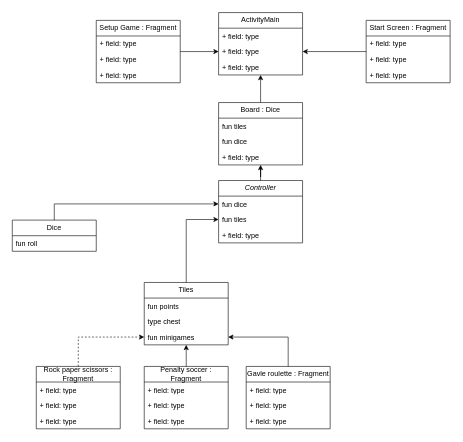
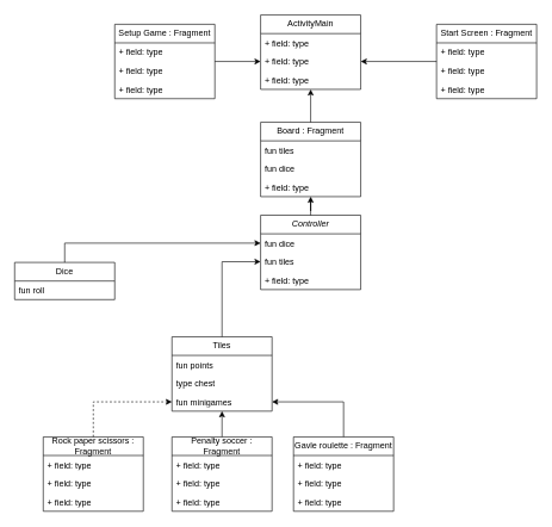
  <mxCell id="0" />
  <mxCell id="1" parent="0" />
  <mxCell id="2" style="edgeStyle=orthogonalEdgeStyle;rounded=0;orthogonalLoop=1;jettySize=auto;html=1;exitX=0.5;exitY=0;exitDx=0;exitDy=0;" edge="1" parent="1" source="3" target="35"><mxGeometry relative="1" as="geometry" /></mxCell>
- <mxCell id="3" value="Board : Dice" style="swimlane;fontStyle=0;childLayout=stackLayout;horizontal=1;startSize=26;fillColor=none;horizontalStack=0;resizeParent=1;resizeParentMax=0;resizeLast=0;collapsible=1;marginBottom=0;whiteSpace=wrap;html=1;" vertex="1" parent="1"><mxGeometry x="364" y="170" width="140" height="104" as="geometry" /></mxCell>
+ <mxCell id="3" value="Board : Fragment" style="swimlane;fontStyle=0;childLayout=stackLayout;horizontal=1;startSize=26;fillColor=none;horizontalStack=0;resizeParent=1;resizeParentMax=0;resizeLast=0;collapsible=1;marginBottom=0;whiteSpace=wrap;html=1;" vertex="1" parent="1"><mxGeometry x="364" y="170" width="140" height="104" as="geometry" /></mxCell>
  <mxCell id="4" value="fun tiles" style="text;strokeColor=none;fillColor=none;align=left;verticalAlign=top;spacingLeft=4;spacingRight=4;overflow=hidden;rotatable=0;points=[[0,0.5],[1,0.5]];portConstraint=eastwest;whiteSpace=wrap;html=1;" vertex="1" parent="3"><mxGeometry y="26" width="140" height="26" as="geometry" /></mxCell>
  <mxCell id="5" value="fun dice" style="text;strokeColor=none;fillColor=none;align=left;verticalAlign=top;spacingLeft=4;spacingRight=4;overflow=hidden;rotatable=0;points=[[0,0.5],[1,0.5]];portConstraint=eastwest;whiteSpace=wrap;html=1;" vertex="1" parent="3"><mxGeometry y="52" width="140" height="26" as="geometry" /></mxCell>
  <mxCell id="6" value="+ field: type" style="text;strokeColor=none;fillColor=none;align=left;verticalAlign=top;spacingLeft=4;spacingRight=4;overflow=hidden;rotatable=0;points=[[0,0.5],[1,0.5]];portConstraint=eastwest;whiteSpace=wrap;html=1;" vertex="1" parent="3"><mxGeometry y="78" width="140" height="26" as="geometry" /></mxCell>
  <mxCell id="7" style="edgeStyle=orthogonalEdgeStyle;rounded=0;orthogonalLoop=1;jettySize=auto;html=1;exitX=0.5;exitY=0;exitDx=0;exitDy=0;" edge="1" parent="1" source="8" target="3"><mxGeometry relative="1" as="geometry" /></mxCell>
  <mxCell id="8" value="&lt;i&gt;Controller&lt;/i&gt;" style="swimlane;fontStyle=0;childLayout=stackLayout;horizontal=1;startSize=26;fillColor=none;horizontalStack=0;resizeParent=1;resizeParentMax=0;resizeLast=0;collapsible=1;marginBottom=0;whiteSpace=wrap;html=1;" vertex="1" parent="1"><mxGeometry x="364" y="300" width="140" height="104" as="geometry" /></mxCell>
  <mxCell id="9" value="fun dice" style="text;strokeColor=none;fillColor=none;align=left;verticalAlign=top;spacingLeft=4;spacingRight=4;overflow=hidden;rotatable=0;points=[[0,0.5],[1,0.5]];portConstraint=eastwest;whiteSpace=wrap;html=1;" vertex="1" parent="8"><mxGeometry y="26" width="140" height="26" as="geometry" /></mxCell>
  <mxCell id="10" value="&lt;div&gt;fun tiles&lt;/div&gt;" style="text;strokeColor=none;fillColor=none;align=left;verticalAlign=top;spacingLeft=4;spacingRight=4;overflow=hidden;rotatable=0;points=[[0,0.5],[1,0.5]];portConstraint=eastwest;whiteSpace=wrap;html=1;" vertex="1" parent="8"><mxGeometry y="52" width="140" height="26" as="geometry" /></mxCell>
  <mxCell id="11" value="+ field: type" style="text;strokeColor=none;fillColor=none;align=left;verticalAlign=top;spacingLeft=4;spacingRight=4;overflow=hidden;rotatable=0;points=[[0,0.5],[1,0.5]];portConstraint=eastwest;whiteSpace=wrap;html=1;" vertex="1" parent="8"><mxGeometry y="78" width="140" height="26" as="geometry" /></mxCell>
  <mxCell id="12" style="edgeStyle=orthogonalEdgeStyle;rounded=0;orthogonalLoop=1;jettySize=auto;html=1;exitX=0.5;exitY=0;exitDx=0;exitDy=0;entryX=0;entryY=0.5;entryDx=0;entryDy=0;" edge="1" parent="1" source="13" target="9"><mxGeometry relative="1" as="geometry" /></mxCell>
  <mxCell id="13" value="Dice" style="swimlane;fontStyle=0;childLayout=stackLayout;horizontal=1;startSize=26;fillColor=none;horizontalStack=0;resizeParent=1;resizeParentMax=0;resizeLast=0;collapsible=1;marginBottom=0;whiteSpace=wrap;html=1;" vertex="1" parent="1"><mxGeometry y="366" width="140" height="52" as="geometry" x="20" /></mxCell>
  <mxCell id="14" value="fun roll" style="text;strokeColor=none;fillColor=none;align=left;verticalAlign=top;spacingLeft=4;spacingRight=4;overflow=hidden;rotatable=0;points=[[0,0.5],[1,0.5]];portConstraint=eastwest;whiteSpace=wrap;html=1;" vertex="1" parent="13"><mxGeometry y="26" width="140" height="26" as="geometry" /></mxCell>
  <mxCell id="15" style="edgeStyle=orthogonalEdgeStyle;rounded=0;orthogonalLoop=1;jettySize=auto;html=1;exitX=0.5;exitY=0;exitDx=0;exitDy=0;entryX=0;entryY=0.5;entryDx=0;entryDy=0;" edge="1" parent="1" source="16" target="10"><mxGeometry relative="1" as="geometry" /></mxCell>
  <mxCell id="16" value="Tiles" style="swimlane;fontStyle=0;childLayout=stackLayout;horizontal=1;startSize=26;fillColor=none;horizontalStack=0;resizeParent=1;resizeParentMax=0;resizeLast=0;collapsible=1;marginBottom=0;whiteSpace=wrap;html=1;" vertex="1" parent="1"><mxGeometry x="240" y="470" width="140" height="104" as="geometry" /></mxCell>
  <mxCell id="17" value="fun points" style="text;strokeColor=none;fillColor=none;align=left;verticalAlign=top;spacingLeft=4;spacingRight=4;overflow=hidden;rotatable=0;points=[[0,0.5],[1,0.5]];portConstraint=eastwest;whiteSpace=wrap;html=1;" vertex="1" parent="16"><mxGeometry y="26" width="140" height="26" as="geometry" /></mxCell>
  <mxCell id="18" value="type chest" style="text;strokeColor=none;fillColor=none;align=left;verticalAlign=top;spacingLeft=4;spacingRight=4;overflow=hidden;rotatable=0;points=[[0,0.5],[1,0.5]];portConstraint=eastwest;whiteSpace=wrap;html=1;" vertex="1" parent="16"><mxGeometry y="52" width="140" height="26" as="geometry" /></mxCell>
  <mxCell id="19" value="fun minigames" style="text;strokeColor=none;fillColor=none;align=left;verticalAlign=top;spacingLeft=4;spacingRight=4;overflow=hidden;rotatable=0;points=[[0,0.5],[1,0.5]];portConstraint=eastwest;whiteSpace=wrap;html=1;" vertex="1" parent="16"><mxGeometry y="78" width="140" height="26" as="geometry" /></mxCell>
  <mxCell id="20" style="edgeStyle=orthogonalEdgeStyle;rounded=0;orthogonalLoop=1;jettySize=auto;html=1;exitX=0.5;exitY=0;exitDx=0;exitDy=0;entryX=0;entryY=0.5;entryDx=0;entryDy=0;dashed=1;" edge="1" parent="1" source="21" target="19"><mxGeometry relative="1" as="geometry" /></mxCell>
  <mxCell id="21" value="Rock paper scissors : Fragment" style="swimlane;fontStyle=0;childLayout=stackLayout;horizontal=1;startSize=26;fillColor=none;horizontalStack=0;resizeParent=1;resizeParentMax=0;resizeLast=0;collapsible=1;marginBottom=0;whiteSpace=wrap;html=1;" vertex="1" parent="1"><mxGeometry x="60" y="610" width="140" height="104" as="geometry" /></mxCell>
  <mxCell id="22" value="+ field: type" style="text;strokeColor=none;fillColor=none;align=left;verticalAlign=top;spacingLeft=4;spacingRight=4;overflow=hidden;rotatable=0;points=[[0,0.5],[1,0.5]];portConstraint=eastwest;whiteSpace=wrap;html=1;" vertex="1" parent="21"><mxGeometry y="26" width="140" height="26" as="geometry" /></mxCell>
  <mxCell id="23" value="+ field: type" style="text;strokeColor=none;fillColor=none;align=left;verticalAlign=top;spacingLeft=4;spacingRight=4;overflow=hidden;rotatable=0;points=[[0,0.5],[1,0.5]];portConstraint=eastwest;whiteSpace=wrap;html=1;" vertex="1" parent="21"><mxGeometry y="52" width="140" height="26" as="geometry" /></mxCell>
  <mxCell id="24" value="+ field: type" style="text;strokeColor=none;fillColor=none;align=left;verticalAlign=top;spacingLeft=4;spacingRight=4;overflow=hidden;rotatable=0;points=[[0,0.5],[1,0.5]];portConstraint=eastwest;whiteSpace=wrap;html=1;" vertex="1" parent="21"><mxGeometry y="78" width="140" height="26" as="geometry" /></mxCell>
  <mxCell id="25" style="edgeStyle=orthogonalEdgeStyle;rounded=0;orthogonalLoop=1;jettySize=auto;html=1;exitX=0.5;exitY=0;exitDx=0;exitDy=0;entryX=0.5;entryY=1;entryDx=0;entryDy=0;" edge="1" parent="1" source="26" target="16"><mxGeometry relative="1" as="geometry" /></mxCell>
  <mxCell id="26" value="Penalty soccer : Fragment" style="swimlane;fontStyle=0;childLayout=stackLayout;horizontal=1;startSize=26;fillColor=none;horizontalStack=0;resizeParent=1;resizeParentMax=0;resizeLast=0;collapsible=1;marginBottom=0;whiteSpace=wrap;html=1;" vertex="1" parent="1"><mxGeometry x="240" y="610" width="140" height="104" as="geometry" /></mxCell>
  <mxCell id="27" value="+ field: type" style="text;strokeColor=none;fillColor=none;align=left;verticalAlign=top;spacingLeft=4;spacingRight=4;overflow=hidden;rotatable=0;points=[[0,0.5],[1,0.5]];portConstraint=eastwest;whiteSpace=wrap;html=1;" vertex="1" parent="26"><mxGeometry y="26" width="140" height="26" as="geometry" /></mxCell>
  <mxCell id="28" value="+ field: type" style="text;strokeColor=none;fillColor=none;align=left;verticalAlign=top;spacingLeft=4;spacingRight=4;overflow=hidden;rotatable=0;points=[[0,0.5],[1,0.5]];portConstraint=eastwest;whiteSpace=wrap;html=1;" vertex="1" parent="26"><mxGeometry y="52" width="140" height="26" as="geometry" /></mxCell>
  <mxCell id="29" value="+ field: type" style="text;strokeColor=none;fillColor=none;align=left;verticalAlign=top;spacingLeft=4;spacingRight=4;overflow=hidden;rotatable=0;points=[[0,0.5],[1,0.5]];portConstraint=eastwest;whiteSpace=wrap;html=1;" vertex="1" parent="26"><mxGeometry y="78" width="140" height="26" as="geometry" /></mxCell>
  <mxCell id="30" style="edgeStyle=orthogonalEdgeStyle;rounded=0;orthogonalLoop=1;jettySize=auto;html=1;exitX=0.5;exitY=0;exitDx=0;exitDy=0;entryX=1;entryY=0.5;entryDx=0;entryDy=0;" edge="1" parent="1" source="31" target="19"><mxGeometry relative="1" as="geometry" /></mxCell>
  <mxCell id="31" value="Gavle roulette : Fragment" style="swimlane;fontStyle=0;childLayout=stackLayout;horizontal=1;startSize=26;fillColor=none;horizontalStack=0;resizeParent=1;resizeParentMax=0;resizeLast=0;collapsible=1;marginBottom=0;whiteSpace=wrap;html=1;" vertex="1" parent="1"><mxGeometry x="410" y="610" width="140" height="104" as="geometry" /></mxCell>
  <mxCell id="32" value="+ field: type" style="text;strokeColor=none;fillColor=none;align=left;verticalAlign=top;spacingLeft=4;spacingRight=4;overflow=hidden;rotatable=0;points=[[0,0.5],[1,0.5]];portConstraint=eastwest;whiteSpace=wrap;html=1;" vertex="1" parent="31"><mxGeometry y="26" width="140" height="26" as="geometry" /></mxCell>
  <mxCell id="33" value="+ field: type" style="text;strokeColor=none;fillColor=none;align=left;verticalAlign=top;spacingLeft=4;spacingRight=4;overflow=hidden;rotatable=0;points=[[0,0.5],[1,0.5]];portConstraint=eastwest;whiteSpace=wrap;html=1;" vertex="1" parent="31"><mxGeometry y="52" width="140" height="26" as="geometry" /></mxCell>
  <mxCell id="34" value="+ field: type" style="text;strokeColor=none;fillColor=none;align=left;verticalAlign=top;spacingLeft=4;spacingRight=4;overflow=hidden;rotatable=0;points=[[0,0.5],[1,0.5]];portConstraint=eastwest;whiteSpace=wrap;html=1;" vertex="1" parent="31"><mxGeometry y="78" width="140" height="26" as="geometry" /></mxCell>
  <mxCell id="35" value="ActivityMain" style="swimlane;fontStyle=0;childLayout=stackLayout;horizontal=1;startSize=26;fillColor=none;horizontalStack=0;resizeParent=1;resizeParentMax=0;resizeLast=0;collapsible=1;marginBottom=0;whiteSpace=wrap;html=1;" vertex="1" parent="1"><mxGeometry x="364" y="20" width="140" height="104" as="geometry" /></mxCell>
  <mxCell id="36" value="+ field: type" style="text;strokeColor=none;fillColor=none;align=left;verticalAlign=top;spacingLeft=4;spacingRight=4;overflow=hidden;rotatable=0;points=[[0,0.5],[1,0.5]];portConstraint=eastwest;whiteSpace=wrap;html=1;" vertex="1" parent="35"><mxGeometry y="26" width="140" height="26" as="geometry" /></mxCell>
  <mxCell id="37" value="+ field: type" style="text;strokeColor=none;fillColor=none;align=left;verticalAlign=top;spacingLeft=4;spacingRight=4;overflow=hidden;rotatable=0;points=[[0,0.5],[1,0.5]];portConstraint=eastwest;whiteSpace=wrap;html=1;" vertex="1" parent="35"><mxGeometry y="52" width="140" height="26" as="geometry" /></mxCell>
  <mxCell id="38" value="+ field: type" style="text;strokeColor=none;fillColor=none;align=left;verticalAlign=top;spacingLeft=4;spacingRight=4;overflow=hidden;rotatable=0;points=[[0,0.5],[1,0.5]];portConstraint=eastwest;whiteSpace=wrap;html=1;" vertex="1" parent="35"><mxGeometry y="78" width="140" height="26" as="geometry" /></mxCell>
  <mxCell id="39" style="edgeStyle=orthogonalEdgeStyle;rounded=0;orthogonalLoop=1;jettySize=auto;html=1;entryX=1;entryY=0.5;entryDx=0;entryDy=0;" edge="1" parent="1" source="40" target="37"><mxGeometry relative="1" as="geometry" /></mxCell>
  <mxCell id="40" value="Start Screen : Fragment" style="swimlane;fontStyle=0;childLayout=stackLayout;horizontal=1;startSize=26;fillColor=none;horizontalStack=0;resizeParent=1;resizeParentMax=0;resizeLast=0;collapsible=1;marginBottom=0;whiteSpace=wrap;html=1;" vertex="1" parent="1"><mxGeometry x="610" y="33" width="140" height="104" as="geometry" /></mxCell>
  <mxCell id="41" value="+ field: type" style="text;strokeColor=none;fillColor=none;align=left;verticalAlign=top;spacingLeft=4;spacingRight=4;overflow=hidden;rotatable=0;points=[[0,0.5],[1,0.5]];portConstraint=eastwest;whiteSpace=wrap;html=1;" vertex="1" parent="40"><mxGeometry y="26" width="140" height="26" as="geometry" /></mxCell>
  <mxCell id="42" value="+ field: type" style="text;strokeColor=none;fillColor=none;align=left;verticalAlign=top;spacingLeft=4;spacingRight=4;overflow=hidden;rotatable=0;points=[[0,0.5],[1,0.5]];portConstraint=eastwest;whiteSpace=wrap;html=1;" vertex="1" parent="40"><mxGeometry y="52" width="140" height="26" as="geometry" /></mxCell>
  <mxCell id="43" value="+ field: type" style="text;strokeColor=none;fillColor=none;align=left;verticalAlign=top;spacingLeft=4;spacingRight=4;overflow=hidden;rotatable=0;points=[[0,0.5],[1,0.5]];portConstraint=eastwest;whiteSpace=wrap;html=1;" vertex="1" parent="40"><mxGeometry y="78" width="140" height="26" as="geometry" /></mxCell>
  <mxCell id="44" style="edgeStyle=orthogonalEdgeStyle;rounded=0;orthogonalLoop=1;jettySize=auto;html=1;entryX=0;entryY=0.5;entryDx=0;entryDy=0;" edge="1" parent="1" source="45" target="37"><mxGeometry relative="1" as="geometry" /></mxCell>
  <mxCell id="45" value="Setup Game : Fragment" style="swimlane;fontStyle=0;childLayout=stackLayout;horizontal=1;startSize=26;fillColor=none;horizontalStack=0;resizeParent=1;resizeParentMax=0;resizeLast=0;collapsible=1;marginBottom=0;whiteSpace=wrap;html=1;" vertex="1" parent="1"><mxGeometry x="160" y="33" width="140" height="104" as="geometry" /></mxCell>
  <mxCell id="46" value="+ field: type" style="text;strokeColor=none;fillColor=none;align=left;verticalAlign=top;spacingLeft=4;spacingRight=4;overflow=hidden;rotatable=0;points=[[0,0.5],[1,0.5]];portConstraint=eastwest;whiteSpace=wrap;html=1;" vertex="1" parent="45"><mxGeometry y="26" width="140" height="26" as="geometry" /></mxCell>
  <mxCell id="47" value="+ field: type" style="text;strokeColor=none;fillColor=none;align=left;verticalAlign=top;spacingLeft=4;spacingRight=4;overflow=hidden;rotatable=0;points=[[0,0.5],[1,0.5]];portConstraint=eastwest;whiteSpace=wrap;html=1;" vertex="1" parent="45"><mxGeometry y="52" width="140" height="26" as="geometry" /></mxCell>
  <mxCell id="48" value="+ field: type" style="text;strokeColor=none;fillColor=none;align=left;verticalAlign=top;spacingLeft=4;spacingRight=4;overflow=hidden;rotatable=0;points=[[0,0.5],[1,0.5]];portConstraint=eastwest;whiteSpace=wrap;html=1;" vertex="1" parent="45"><mxGeometry y="78" width="140" height="26" as="geometry" /></mxCell>
